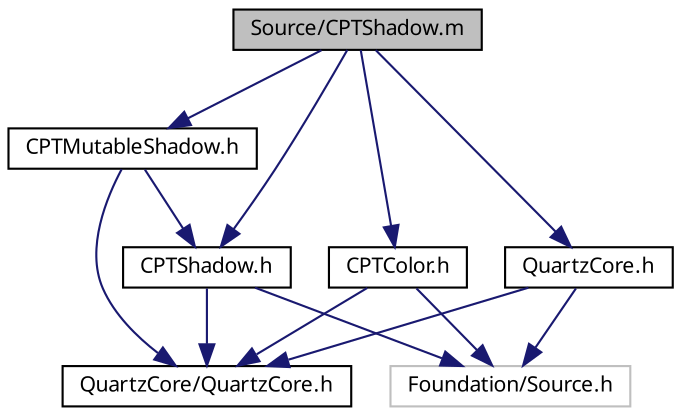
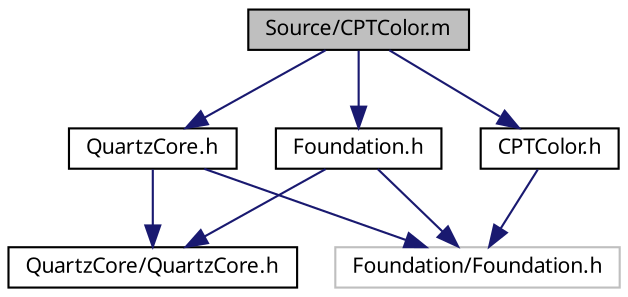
  digraph {
    node [color=black fontname="Lucinda Grande" fontsize=10 shape=record]
    edge [color=midnightblue fontname="Lucinda Grande" fontsize=10 labelfontname="Lucinda Grande" labelfontsize=10 style=solid]
-   n1 [fillcolor=grey75 fontcolor=black height=0.2 label="Source/CPTShadow.m" style=filled width=0.4]
-   n2 [height=0.2 label="CPTShadow.h" width=0.4]
+   n1 [fillcolor=grey75 fontcolor=black height=0.2 label="Source/CPTColor.m" style=filled width=0.4]
+   n2 [height=0.2 label="Foundation.h" width=0.4]
    n3 [height=0.2 label="CPTColor.h" width=0.4]
-   n4 [height=0.2 label="CPTMutableShadow.h" width=0.4]
    n5 [height=0.2 label="QuartzCore.h" width=0.4]
    n6 [height=0.2 label="QuartzCore/QuartzCore.h" width=0.4]
-   n7 [color=grey75 height=0.2 label="Foundation/Source.h" width=0.4]
+   n7 [color=grey75 height=0.2 label="Foundation/Foundation.h" width=0.4]
    n1 -> n2
    n1 -> n3
-   n1 -> n4
    n1 -> n5
    n2 -> n6
    n2 -> n7
-   n3 -> n6
    n3 -> n7
-   n4 -> n2
-   n4 -> n6
    n5 -> n6
    n5 -> n7
  }
